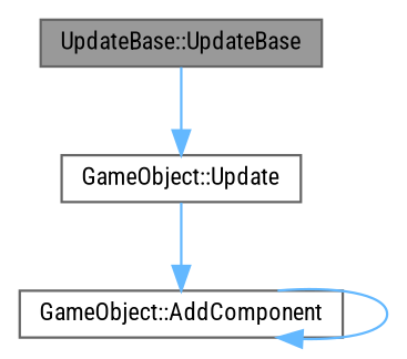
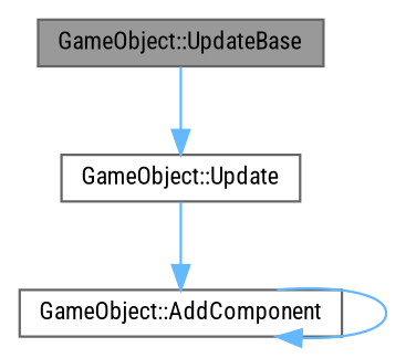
  digraph {
    fontname="Roboto Condensed"
    rankdir=TB
    node [color=grey40 fillcolor=white fontname="Roboto Condensed" fontsize=10 shape=box style=filled]
    edge [color=steelblue1 fontname="Roboto Condensed" fontsize=10 labelfontname=Helvetica labelfontsize=10 style=solid]
-   n1 [color=gray40 fillcolor=grey60 fontcolor=black height=0.2 label="UpdateBase::UpdateBase" width=0.4]
+   n1 [color=gray40 fillcolor=grey60 fontcolor=black height=0.2 label="GameObject::UpdateBase" width=0.4]
    n2 [height=0.2 label="GameObject::Update" width=0.4]
    n3 [height=0.2 label="GameObject::AddComponent" width=0.4]
    n1 -> n2
    n2 -> n3
    n3 -> n3
  }
